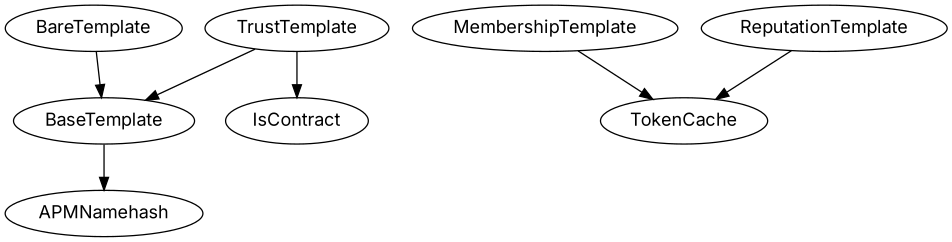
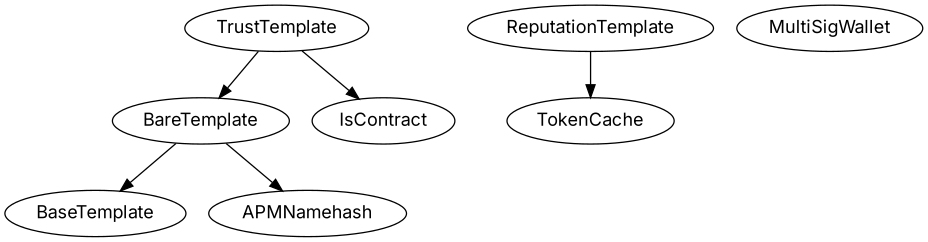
  digraph {
    fontname=Inter
    node [fontname=Inter]
    edge [fontname=Inter]
    BaseTemplate
    APMNamehash
    BareTemplate
-   MembershipTemplate
    TokenCache
    ReputationTemplate
+   MultiSigWallet
    TrustTemplate
    IsContract
-   BaseTemplate -> APMNamehash
+   BareTemplate -> APMNamehash
    BareTemplate -> BaseTemplate
-   MembershipTemplate -> TokenCache
    ReputationTemplate -> TokenCache
-   TrustTemplate -> BaseTemplate
+   TrustTemplate -> BareTemplate
    TrustTemplate -> IsContract
  }
